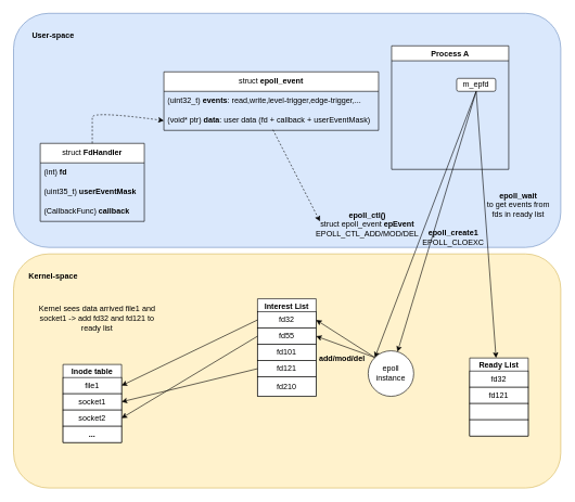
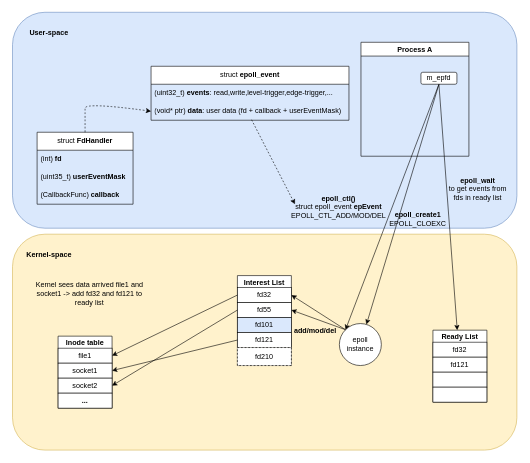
  <mxCell id="0" />
  <mxCell id="1" parent="0" />
  <mxCell id="2" value="" style="rounded=1;whiteSpace=wrap;html=1;fillColor=#dae8fc;strokeColor=#6c8ebf;" vertex="1" parent="1"><mxGeometry x="20" y="20" width="841" height="360" as="geometry" /></mxCell>
  <mxCell id="3" value="" style="rounded=1;whiteSpace=wrap;html=1;fillColor=#fff2cc;strokeColor=#d6b656;" vertex="1" parent="1"><mxGeometry x="20" y="390" width="841" height="360" as="geometry" /></mxCell>
  <mxCell id="4" value="&lt;b&gt;User-space&lt;/b&gt;" style="text;html=1;strokeColor=none;fillColor=none;align=center;verticalAlign=middle;whiteSpace=wrap;rounded=0;" vertex="1" parent="1"><mxGeometry x="31" y="40" width="100" height="30" as="geometry" /></mxCell>
  <mxCell id="5" value="&lt;b&gt;Kernel-space&lt;/b&gt;" style="text;html=1;strokeColor=none;fillColor=none;align=center;verticalAlign=middle;whiteSpace=wrap;rounded=0;" vertex="1" parent="1"><mxGeometry x="31" y="410" width="100" height="30" as="geometry" /></mxCell>
  <mxCell id="6" value="epoll instance" style="ellipse;whiteSpace=wrap;html=1;aspect=fixed;" vertex="1" parent="1"><mxGeometry x="565" y="539" width="70" height="70" as="geometry" /></mxCell>
  <mxCell id="7" value="Process A" style="swimlane;whiteSpace=wrap;html=1;" vertex="1" parent="1"><mxGeometry x="601" y="70" width="180" height="190" as="geometry" /></mxCell>
  <mxCell id="8" value="m_epfd" style="rounded=1;whiteSpace=wrap;html=1;" vertex="1" parent="7"><mxGeometry x="100" y="50" width="60" height="20" as="geometry" /></mxCell>
  <mxCell id="9" value="" style="group" vertex="1" connectable="0" parent="1"><mxGeometry x="395" y="459" width="90" height="150" as="geometry" /></mxCell>
  <mxCell id="10" value="Interest List" style="swimlane;whiteSpace=wrap;html=1;" vertex="1" parent="9"><mxGeometry width="90" height="150" as="geometry" /></mxCell>
  <mxCell id="11" value="fd32" style="rounded=0;whiteSpace=wrap;html=1;" vertex="1" parent="10"><mxGeometry y="20" width="90" height="25" as="geometry" /></mxCell>
  <mxCell id="12" value="fd55" style="rounded=0;whiteSpace=wrap;html=1;" vertex="1" parent="9"><mxGeometry y="45" width="90" height="25" as="geometry" /></mxCell>
- <mxCell id="13" value="fd101" style="rounded=0;whiteSpace=wrap;html=1;" vertex="1" parent="9"><mxGeometry y="70" width="90" height="25" as="geometry" /></mxCell>
+ <mxCell id="13" value="fd101" style="rounded=0;whiteSpace=wrap;html=1;fillColor=#dae8fc;" vertex="1" parent="9"><mxGeometry y="70" width="90" height="25" as="geometry" /></mxCell>
  <mxCell id="14" value="fd121" style="rounded=0;whiteSpace=wrap;html=1;" vertex="1" parent="9"><mxGeometry y="95" width="90" height="25" as="geometry" /></mxCell>
- <mxCell id="15" value="fd210" style="rounded=0;whiteSpace=wrap;html=1;" vertex="1" parent="9"><mxGeometry y="120" width="90" height="30" as="geometry" /></mxCell>
+ <mxCell id="15" value="fd210" style="rounded=0;whiteSpace=wrap;html=1;dashed=1;" vertex="1" parent="9"><mxGeometry y="120" width="90" height="30" as="geometry" /></mxCell>
  <mxCell id="16" value="Ready List" style="swimlane;whiteSpace=wrap;html=1;" vertex="1" parent="1"><mxGeometry x="721" y="550" width="90" height="120" as="geometry" /></mxCell>
  <mxCell id="17" value="fd32" style="rounded=0;whiteSpace=wrap;html=1;" vertex="1" parent="16"><mxGeometry y="20" width="90" height="25" as="geometry" /></mxCell>
  <mxCell id="18" value="fd121" style="rounded=0;whiteSpace=wrap;html=1;" vertex="1" parent="16"><mxGeometry y="45" width="90" height="25" as="geometry" /></mxCell>
  <mxCell id="19" value="struct &lt;b&gt;epoll_event&lt;/b&gt;" style="swimlane;fontStyle=0;childLayout=stackLayout;horizontal=1;startSize=30;horizontalStack=0;resizeParent=1;resizeParentMax=0;resizeLast=0;collapsible=1;marginBottom=0;whiteSpace=wrap;html=1;" vertex="1" parent="1"><mxGeometry x="251" y="110" width="330" height="90" as="geometry" /></mxCell>
  <mxCell id="20" value="(uint32_t) &lt;b&gt;events&lt;/b&gt;: read,write,level-trigger,edge-trigger,..." style="text;strokeColor=none;fillColor=none;align=left;verticalAlign=middle;spacingLeft=4;spacingRight=4;overflow=hidden;points=[[0,0.5],[1,0.5]];portConstraint=eastwest;rotatable=0;whiteSpace=wrap;html=1;" vertex="1" parent="19"><mxGeometry y="30" width="330" height="30" as="geometry" /></mxCell>
  <mxCell id="21" value="(void* ptr) &lt;b&gt;data&lt;/b&gt;: user data (fd + callback + userEventMask)" style="text;strokeColor=none;fillColor=none;align=left;verticalAlign=middle;spacingLeft=4;spacingRight=4;overflow=hidden;points=[[0,0.5],[1,0.5]];portConstraint=eastwest;rotatable=0;whiteSpace=wrap;html=1;" vertex="1" parent="19"><mxGeometry y="60" width="330" height="30" as="geometry" /></mxCell>
  <mxCell id="22" value="struct&amp;nbsp;&lt;b style=&quot;border-color: var(--border-color);&quot;&gt;FdHandler&lt;/b&gt;" style="swimlane;fontStyle=0;childLayout=stackLayout;horizontal=1;startSize=30;horizontalStack=0;resizeParent=1;resizeParentMax=0;resizeLast=0;collapsible=1;marginBottom=0;whiteSpace=wrap;html=1;" vertex="1" parent="1"><mxGeometry x="61" y="220" width="160" height="120" as="geometry" /></mxCell>
  <mxCell id="23" value="(int)&amp;nbsp;&lt;b style=&quot;border-color: var(--border-color);&quot;&gt;fd&lt;/b&gt;" style="text;strokeColor=none;fillColor=none;align=left;verticalAlign=middle;spacingLeft=4;spacingRight=4;overflow=hidden;points=[[0,0.5],[1,0.5]];portConstraint=eastwest;rotatable=0;whiteSpace=wrap;html=1;" vertex="1" parent="22"><mxGeometry y="30" width="160" height="30" as="geometry" /></mxCell>
  <mxCell id="24" value="(uint35_t) &lt;b&gt;userEventMask&lt;/b&gt;" style="text;strokeColor=none;fillColor=none;align=left;verticalAlign=middle;spacingLeft=4;spacingRight=4;overflow=hidden;points=[[0,0.5],[1,0.5]];portConstraint=eastwest;rotatable=0;whiteSpace=wrap;html=1;" vertex="1" parent="22"><mxGeometry y="60" width="160" height="30" as="geometry" /></mxCell>
  <mxCell id="25" value="(CallbackFunc) &lt;b&gt;callback&lt;/b&gt;" style="text;strokeColor=none;fillColor=none;align=left;verticalAlign=middle;spacingLeft=4;spacingRight=4;overflow=hidden;points=[[0,0.5],[1,0.5]];portConstraint=eastwest;rotatable=0;whiteSpace=wrap;html=1;" vertex="1" parent="22"><mxGeometry y="90" width="160" height="30" as="geometry" /></mxCell>
  <mxCell id="26" value="" style="endArrow=classic;html=1;rounded=0;exitX=0.5;exitY=1;exitDx=0;exitDy=0;strokeWidth=1;" edge="1" parent="1" source="8" target="6"><mxGeometry width="50" height="50" relative="1" as="geometry"><mxPoint x="301" y="290" as="sourcePoint" /><mxPoint x="351" y="240" as="targetPoint" /></mxGeometry></mxCell>
  <mxCell id="27" value="&lt;b&gt;epoll_create1&lt;br&gt;&lt;/b&gt;EPOLL_CLOEXC" style="text;html=1;strokeColor=none;fillColor=none;align=center;verticalAlign=middle;whiteSpace=wrap;rounded=0;" vertex="1" parent="1"><mxGeometry x="641" y="350" width="110" height="30" as="geometry" /></mxCell>
  <mxCell id="28" value="" style="curved=1;endArrow=classic;html=1;rounded=0;exitX=0.5;exitY=0;exitDx=0;exitDy=0;entryX=0;entryY=0.5;entryDx=0;entryDy=0;dashed=1;" edge="1" parent="1" source="22" target="21"><mxGeometry width="50" height="50" relative="1" as="geometry"><mxPoint x="161" y="200" as="sourcePoint" /><mxPoint x="211" y="150" as="targetPoint" /><Array as="points"><mxPoint x="141" y="190" /><mxPoint x="141" y="170" /></Array></mxGeometry></mxCell>
  <mxCell id="29" value="" style="endArrow=classic;html=1;rounded=0;exitX=0.5;exitY=1;exitDx=0;exitDy=0;entryX=0;entryY=0;entryDx=0;entryDy=0;" edge="1" parent="1" source="8" target="6"><mxGeometry width="50" height="50" relative="1" as="geometry"><mxPoint x="411" y="370" as="sourcePoint" /><mxPoint x="461" y="320" as="targetPoint" /></mxGeometry></mxCell>
  <mxCell id="30" value="&lt;b&gt;epoll_ctl()&lt;/b&gt;&lt;br&gt;struct epoll_event &lt;b&gt;epEvent&lt;/b&gt;&lt;br&gt;EPOLL_CTL_ADD/MOD/DEL" style="text;html=1;strokeColor=none;fillColor=none;align=center;verticalAlign=middle;whiteSpace=wrap;rounded=0;" vertex="1" parent="1"><mxGeometry x="474" y="320" width="180" height="50" as="geometry" /></mxCell>
  <mxCell id="31" value="" style="endArrow=classic;html=1;rounded=0;exitX=0;exitY=0;exitDx=0;exitDy=0;entryX=1;entryY=0.5;entryDx=0;entryDy=0;" edge="1" parent="1" source="6" target="11"><mxGeometry width="50" height="50" relative="1" as="geometry"><mxPoint x="405" y="389" as="sourcePoint" /><mxPoint x="455" y="339" as="targetPoint" /></mxGeometry></mxCell>
  <mxCell id="32" value="" style="endArrow=classic;html=1;rounded=0;exitX=0;exitY=0;exitDx=0;exitDy=0;entryX=1;entryY=0.5;entryDx=0;entryDy=0;" edge="1" parent="1" source="6" target="12"><mxGeometry width="50" height="50" relative="1" as="geometry"><mxPoint x="585" y="559" as="sourcePoint" /><mxPoint x="495" y="502" as="targetPoint" /></mxGeometry></mxCell>
  <mxCell id="33" value="&lt;b&gt;add/mod/del&lt;/b&gt;" style="text;html=1;strokeColor=none;fillColor=none;align=center;verticalAlign=middle;whiteSpace=wrap;rounded=0;" vertex="1" parent="1"><mxGeometry x="475" y="537" width="100" height="30" as="geometry" /></mxCell>
  <mxCell id="34" value="" style="endArrow=classic;html=1;rounded=0;exitX=0.508;exitY=0.972;exitDx=0;exitDy=0;exitPerimeter=0;entryX=0.094;entryY=0.4;entryDx=0;entryDy=0;entryPerimeter=0;dashed=1;" edge="1" parent="1" source="21" target="30"><mxGeometry width="50" height="50" relative="1" as="geometry"><mxPoint x="411" y="370" as="sourcePoint" /><mxPoint x="461" y="320" as="targetPoint" /></mxGeometry></mxCell>
  <mxCell id="35" value="Inode table" style="swimlane;whiteSpace=wrap;html=1;" vertex="1" parent="1"><mxGeometry x="96" y="560" width="90" height="120" as="geometry" /></mxCell>
  <mxCell id="36" value="file1" style="rounded=0;whiteSpace=wrap;html=1;" vertex="1" parent="35"><mxGeometry y="20" width="90" height="25" as="geometry" /></mxCell>
  <mxCell id="37" value="socket1" style="rounded=0;whiteSpace=wrap;html=1;" vertex="1" parent="1"><mxGeometry x="96" y="605" width="90" height="25" as="geometry" /></mxCell>
  <mxCell id="38" value="socket2" style="rounded=0;whiteSpace=wrap;html=1;" vertex="1" parent="1"><mxGeometry x="96" y="630" width="90" height="25" as="geometry" /></mxCell>
  <mxCell id="39" value="" style="endArrow=classic;html=1;rounded=0;entryX=1;entryY=0.5;entryDx=0;entryDy=0;exitX=0;exitY=0.5;exitDx=0;exitDy=0;" edge="1" parent="1" source="11" target="36"><mxGeometry width="50" height="50" relative="1" as="geometry"><mxPoint x="411" y="540" as="sourcePoint" /><mxPoint x="461" y="490" as="targetPoint" /></mxGeometry></mxCell>
  <mxCell id="40" value="" style="endArrow=classic;html=1;rounded=0;entryX=1;entryY=0.5;entryDx=0;entryDy=0;exitX=0;exitY=0.5;exitDx=0;exitDy=0;" edge="1" parent="1" source="14" target="37"><mxGeometry width="50" height="50" relative="1" as="geometry"><mxPoint x="405" y="502" as="sourcePoint" /><mxPoint x="291" y="453" as="targetPoint" /></mxGeometry></mxCell>
  <mxCell id="41" value="&lt;b&gt;...&lt;/b&gt;" style="rounded=0;whiteSpace=wrap;html=1;" vertex="1" parent="1"><mxGeometry x="96" y="655" width="90" height="25" as="geometry" /></mxCell>
  <mxCell id="42" value="" style="endArrow=classic;html=1;rounded=0;entryX=1;entryY=0.5;entryDx=0;entryDy=0;exitX=0;exitY=0.5;exitDx=0;exitDy=0;" edge="1" parent="1" source="12" target="38"><mxGeometry width="50" height="50" relative="1" as="geometry"><mxPoint x="405" y="577" as="sourcePoint" /><mxPoint x="291" y="478" as="targetPoint" /></mxGeometry></mxCell>
  <mxCell id="43" value="Kernel sees data arrived file1 and socket1 -&amp;gt; add fd32 and fd121 to ready list" style="text;html=1;strokeColor=none;fillColor=none;align=center;verticalAlign=middle;whiteSpace=wrap;rounded=0;" vertex="1" parent="1"><mxGeometry x="56" y="459" width="185" height="60" as="geometry" /></mxCell>
  <mxCell id="44" value="" style="endArrow=classic;html=1;rounded=0;exitX=0.5;exitY=1;exitDx=0;exitDy=0;" edge="1" parent="1" source="8" target="16"><mxGeometry width="50" height="50" relative="1" as="geometry"><mxPoint x="741" y="150" as="sourcePoint" /><mxPoint x="585" y="559" as="targetPoint" /></mxGeometry></mxCell>
  <mxCell id="45" value="&lt;b&gt;epoll_wait&lt;br&gt;&lt;/b&gt;to get events from fds in ready list" style="text;html=1;strokeColor=none;fillColor=none;align=center;verticalAlign=middle;whiteSpace=wrap;rounded=0;" vertex="1" parent="1"><mxGeometry x="741" y="290" width="110" height="50" as="geometry" /></mxCell>
  <mxCell id="46" value="" style="rounded=0;whiteSpace=wrap;html=1;" vertex="1" parent="1"><mxGeometry x="721" y="620" width="90" height="25" as="geometry" /></mxCell>
  <mxCell id="47" value="" style="rounded=0;whiteSpace=wrap;html=1;" vertex="1" parent="1"><mxGeometry x="721" y="645" width="90" height="25" as="geometry" /></mxCell>
